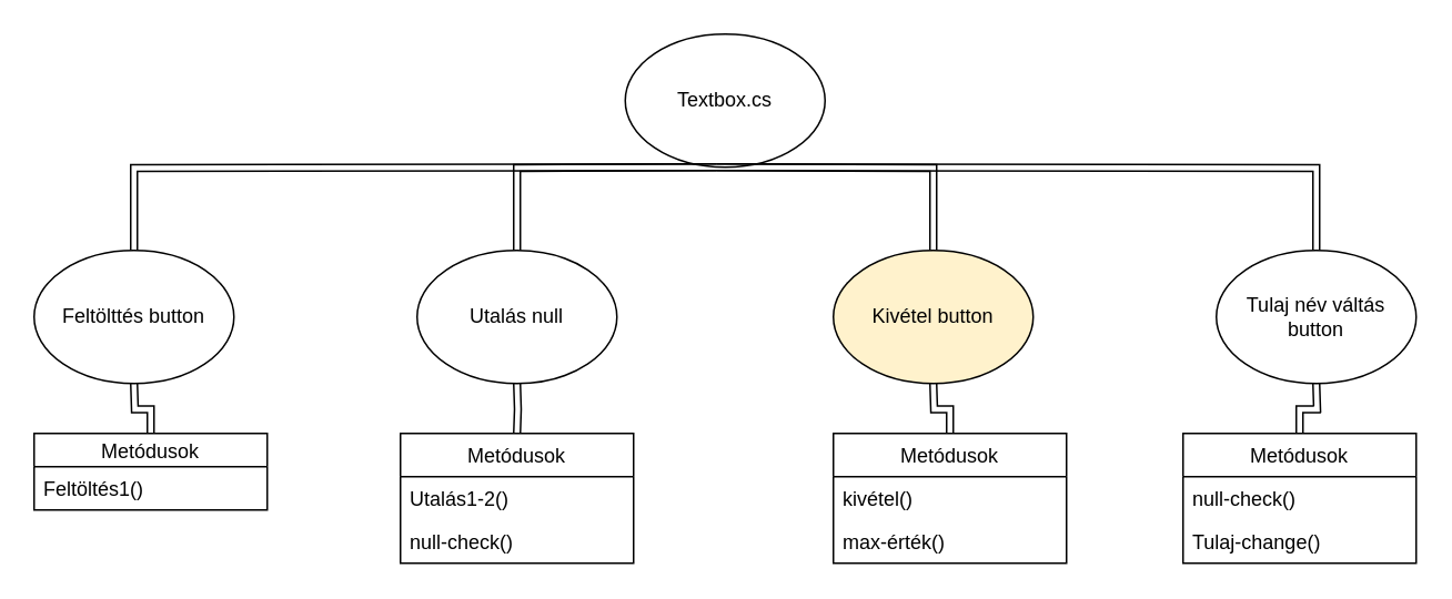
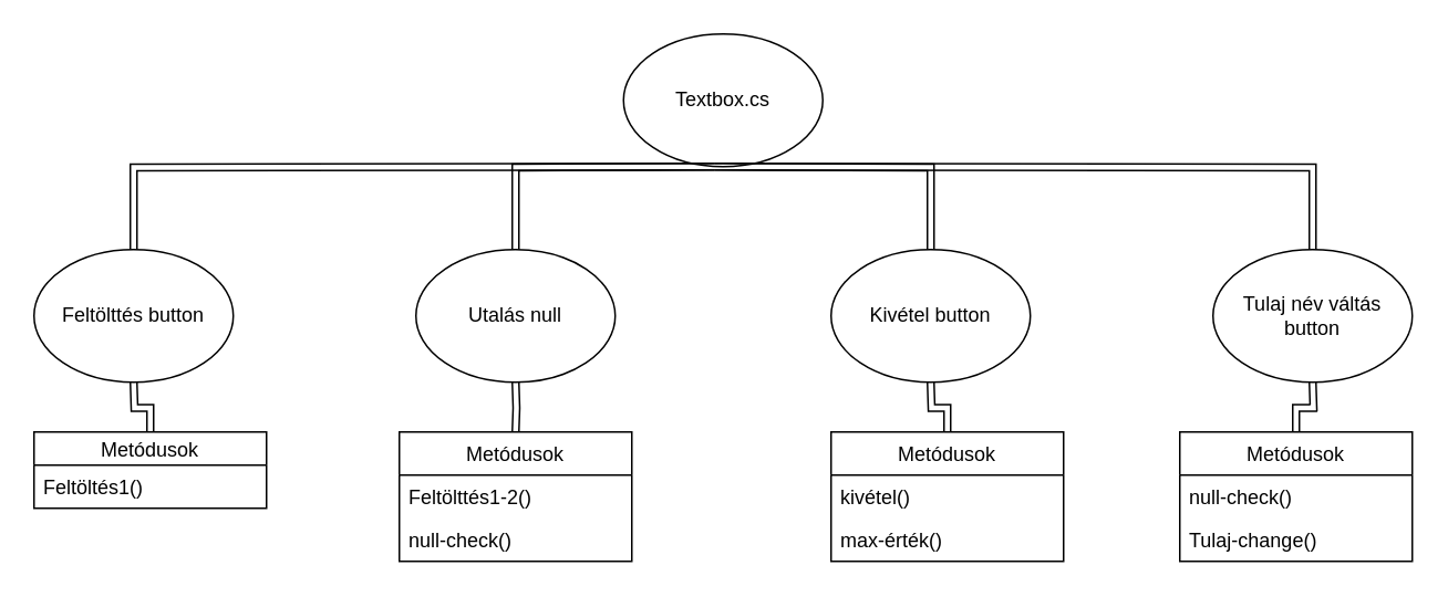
  <mxCell id="0" />
  <mxCell id="1" parent="0" />
  <mxCell id="2" value="Feltölttés button" style="ellipse;whiteSpace=wrap;html=1;" vertex="1" parent="1"><mxGeometry x="20" y="150" width="120" height="80" as="geometry" /></mxCell>
  <mxCell id="3" value="Utalás null" style="ellipse;whiteSpace=wrap;html=1;" vertex="1" parent="1"><mxGeometry x="250" y="150" width="120" height="80" as="geometry" /></mxCell>
- <mxCell id="4" value="Kivétel button" style="ellipse;whiteSpace=wrap;html=1;fillColor=#fff2cc;" vertex="1" parent="1"><mxGeometry x="500" y="150" width="120" height="80" as="geometry" /></mxCell>
+ <mxCell id="4" value="Kivétel button" style="ellipse;whiteSpace=wrap;html=1;" vertex="1" parent="1"><mxGeometry x="500" y="150" width="120" height="80" as="geometry" /></mxCell>
  <mxCell id="5" value="Tulaj név váltás button" style="ellipse;whiteSpace=wrap;html=1;" vertex="1" parent="1"><mxGeometry x="730" y="150" width="120" height="80" as="geometry" /></mxCell>
  <mxCell id="6" value="Metódusok" style="swimlane;fontStyle=0;childLayout=stackLayout;horizontal=1;startSize=20;fillColor=none;horizontalStack=0;resizeParent=1;resizeParentMax=0;resizeLast=0;collapsible=1;marginBottom=0;" vertex="1" parent="1"><mxGeometry x="20" y="260" width="140" height="46" as="geometry"><mxRectangle x="10" y="150" width="90" height="20" as="alternateBounds" /></mxGeometry></mxCell>
  <mxCell id="7" value="Feltöltés1()" style="text;strokeColor=none;fillColor=none;align=left;verticalAlign=top;spacingLeft=4;spacingRight=4;overflow=hidden;rotatable=0;points=[[0,0.5],[1,0.5]];portConstraint=eastwest;" vertex="1" parent="6"><mxGeometry y="20" width="140" height="26" as="geometry" /></mxCell>
  <mxCell id="8" value="Metódusok" style="swimlane;fontStyle=0;childLayout=stackLayout;horizontal=1;startSize=26;fillColor=none;horizontalStack=0;resizeParent=1;resizeParentMax=0;resizeLast=0;collapsible=1;marginBottom=0;" vertex="1" parent="1"><mxGeometry x="240" y="260" width="140" height="78" as="geometry" /></mxCell>
- <mxCell id="9" value="Utalás1-2()" style="text;strokeColor=none;fillColor=none;align=left;verticalAlign=top;spacingLeft=4;spacingRight=4;overflow=hidden;rotatable=0;points=[[0,0.5],[1,0.5]];portConstraint=eastwest;" vertex="1" parent="8"><mxGeometry y="26" width="140" height="26" as="geometry" /></mxCell>
+ <mxCell id="9" value="Feltölttés1-2()" style="text;strokeColor=none;fillColor=none;align=left;verticalAlign=top;spacingLeft=4;spacingRight=4;overflow=hidden;rotatable=0;points=[[0,0.5],[1,0.5]];portConstraint=eastwest;" vertex="1" parent="8"><mxGeometry y="26" width="140" height="26" as="geometry" /></mxCell>
  <mxCell id="10" value="null-check()" style="text;strokeColor=none;fillColor=none;align=left;verticalAlign=top;spacingLeft=4;spacingRight=4;overflow=hidden;rotatable=0;points=[[0,0.5],[1,0.5]];portConstraint=eastwest;" vertex="1" parent="8"><mxGeometry y="52" width="140" height="26" as="geometry" /></mxCell>
  <mxCell id="11" value="Metódusok" style="swimlane;fontStyle=0;childLayout=stackLayout;horizontal=1;startSize=26;fillColor=none;horizontalStack=0;resizeParent=1;resizeParentMax=0;resizeLast=0;collapsible=1;marginBottom=0;" vertex="1" parent="1"><mxGeometry x="500" y="260" width="140" height="78" as="geometry" /></mxCell>
  <mxCell id="12" value="kivétel()" style="text;strokeColor=none;fillColor=none;align=left;verticalAlign=top;spacingLeft=4;spacingRight=4;overflow=hidden;rotatable=0;points=[[0,0.5],[1,0.5]];portConstraint=eastwest;" vertex="1" parent="11"><mxGeometry y="26" width="140" height="26" as="geometry" /></mxCell>
  <mxCell id="13" value="max-érték()" style="text;strokeColor=none;fillColor=none;align=left;verticalAlign=top;spacingLeft=4;spacingRight=4;overflow=hidden;rotatable=0;points=[[0,0.5],[1,0.5]];portConstraint=eastwest;" vertex="1" parent="11"><mxGeometry y="52" width="140" height="26" as="geometry" /></mxCell>
  <mxCell id="14" value="Metódusok" style="swimlane;fontStyle=0;childLayout=stackLayout;horizontal=1;startSize=26;fillColor=none;horizontalStack=0;resizeParent=1;resizeParentMax=0;resizeLast=0;collapsible=1;marginBottom=0;" vertex="1" parent="1"><mxGeometry x="710" y="260" width="140" height="78" as="geometry" /></mxCell>
  <mxCell id="15" value="null-check()" style="text;strokeColor=none;fillColor=none;align=left;verticalAlign=top;spacingLeft=4;spacingRight=4;overflow=hidden;rotatable=0;points=[[0,0.5],[1,0.5]];portConstraint=eastwest;" vertex="1" parent="14"><mxGeometry y="26" width="140" height="26" as="geometry" /></mxCell>
  <mxCell id="16" value="Tulaj-change()" style="text;strokeColor=none;fillColor=none;align=left;verticalAlign=top;spacingLeft=4;spacingRight=4;overflow=hidden;rotatable=0;points=[[0,0.5],[1,0.5]];portConstraint=eastwest;" vertex="1" parent="14"><mxGeometry y="52" width="140" height="26" as="geometry" /></mxCell>
  <mxCell id="17" value="" style="shape=link;html=1;rounded=0;edgeStyle=orthogonalEdgeStyle;entryX=0.5;entryY=0;entryDx=0;entryDy=0;" edge="1" parent="1" target="6"><mxGeometry width="100" relative="1" as="geometry"><mxPoint x="80" y="230" as="sourcePoint" /><mxPoint x="180" y="230" as="targetPoint" /></mxGeometry></mxCell>
  <mxCell id="18" value="" style="shape=link;html=1;rounded=0;edgeStyle=orthogonalEdgeStyle;entryX=0.5;entryY=0;entryDx=0;entryDy=0;" edge="1" parent="1" target="8"><mxGeometry width="100" relative="1" as="geometry"><mxPoint x="310" y="230" as="sourcePoint" /><mxPoint x="410" y="230" as="targetPoint" /></mxGeometry></mxCell>
  <mxCell id="19" value="" style="shape=link;html=1;rounded=0;edgeStyle=orthogonalEdgeStyle;entryX=0.5;entryY=0;entryDx=0;entryDy=0;" edge="1" parent="1" target="11"><mxGeometry width="100" relative="1" as="geometry"><mxPoint x="560" y="230" as="sourcePoint" /><mxPoint x="660" y="230" as="targetPoint" /></mxGeometry></mxCell>
  <mxCell id="20" value="" style="shape=link;html=1;rounded=0;edgeStyle=orthogonalEdgeStyle;entryX=0.5;entryY=0;entryDx=0;entryDy=0;" edge="1" parent="1" target="14"><mxGeometry width="100" relative="1" as="geometry"><mxPoint x="790" y="230" as="sourcePoint" /><mxPoint x="890" y="230" as="targetPoint" /></mxGeometry></mxCell>
  <mxCell id="21" value="Textbox.cs" style="ellipse;whiteSpace=wrap;html=1;" vertex="1" parent="1"><mxGeometry x="375" y="20" width="120" height="80" as="geometry" /></mxCell>
  <mxCell id="22" value="" style="shape=link;html=1;rounded=0;edgeStyle=orthogonalEdgeStyle;entryX=0.5;entryY=0;entryDx=0;entryDy=0;" edge="1" parent="1" target="2"><mxGeometry width="100" relative="1" as="geometry"><mxPoint x="430" y="100" as="sourcePoint" /><mxPoint x="530" y="100" as="targetPoint" /></mxGeometry></mxCell>
  <mxCell id="23" value="" style="shape=link;html=1;rounded=0;edgeStyle=orthogonalEdgeStyle;entryX=0.5;entryY=0;entryDx=0;entryDy=0;" edge="1" parent="1" target="3"><mxGeometry width="100" relative="1" as="geometry"><mxPoint x="430" y="100" as="sourcePoint" /><mxPoint x="530" y="100" as="targetPoint" /></mxGeometry></mxCell>
  <mxCell id="24" value="" style="shape=link;html=1;rounded=0;edgeStyle=orthogonalEdgeStyle;entryX=0.5;entryY=0;entryDx=0;entryDy=0;" edge="1" parent="1" target="4"><mxGeometry width="100" relative="1" as="geometry"><mxPoint x="430" y="100" as="sourcePoint" /><mxPoint x="530" y="100" as="targetPoint" /></mxGeometry></mxCell>
  <mxCell id="25" value="" style="shape=link;html=1;rounded=0;edgeStyle=orthogonalEdgeStyle;entryX=0.5;entryY=0;entryDx=0;entryDy=0;" edge="1" parent="1" target="5"><mxGeometry width="100" relative="1" as="geometry"><mxPoint x="430" y="100" as="sourcePoint" /><mxPoint x="530" y="100" as="targetPoint" /></mxGeometry></mxCell>
